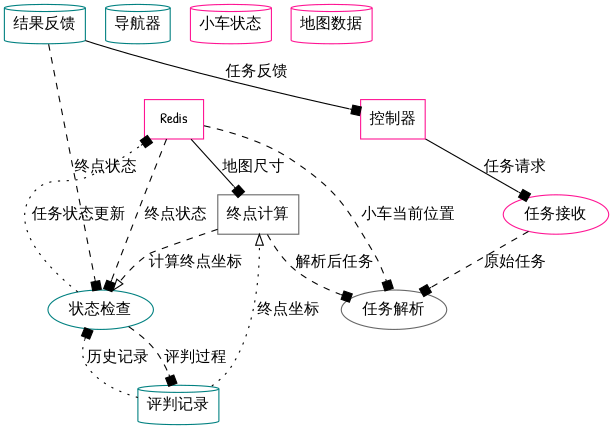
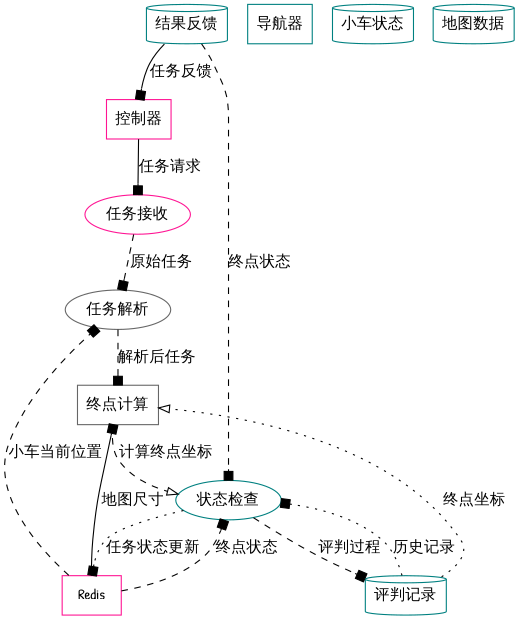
  digraph {
    fontname="Patrick Hand"
    node [color=teal fontname="Patrick Hand" shape=cylinder]
    edge [arrowhead=box fontname="Patrick Hand" style=dashed]
    "控制器" [color=deeppink shape=rectangle]
    "任务接收" [color=deeppink shape=ellipse]
    "任务解析" [color=gray40 shape=ellipse]
-   "导航器"
+   "导航器" [shape=rectangle]
    Redis [color=deeppink shape=rectangle]
    "终点计算" [color=gray40 shape=box]
    "状态检查" [shape=ellipse]
    "评判记录"
    "结果反馈"
-   "小车状态" [color=deeppink]
-   "地图数据" [color=deeppink]
+   "小车状态"
+   "地图数据"
    "控制器" -> "任务接收" [label="任务请求" style=solid]
    "任务接收" -> "任务解析" [label="原始任务"]
-   "终点计算" -> "任务解析" [label="解析后任务"]
+   "任务解析" -> "终点计算" [label="解析后任务"]
    Redis -> "任务解析" [label="小车当前位置"]
    Redis -> "终点计算" [label="地图尺寸" style=solid]
    Redis -> "状态检查" [label="终点状态"]
    "终点计算" -> "状态检查" [arrowhead=onormal label="计算终点坐标"]
    "状态检查" -> Redis [label="任务状态更新" style=dotted]
    "状态检查" -> "评判记录" [label="评判过程"]
    "评判记录" -> "终点计算" [arrowhead=onormal label="终点坐标" style=dotted]
    "评判记录" -> "状态检查" [label="历史记录" style=dotted]
    "结果反馈" -> "控制器" [label="任务反馈" style=solid]
    "结果反馈" -> "状态检查" [label="终点状态"]
  }
